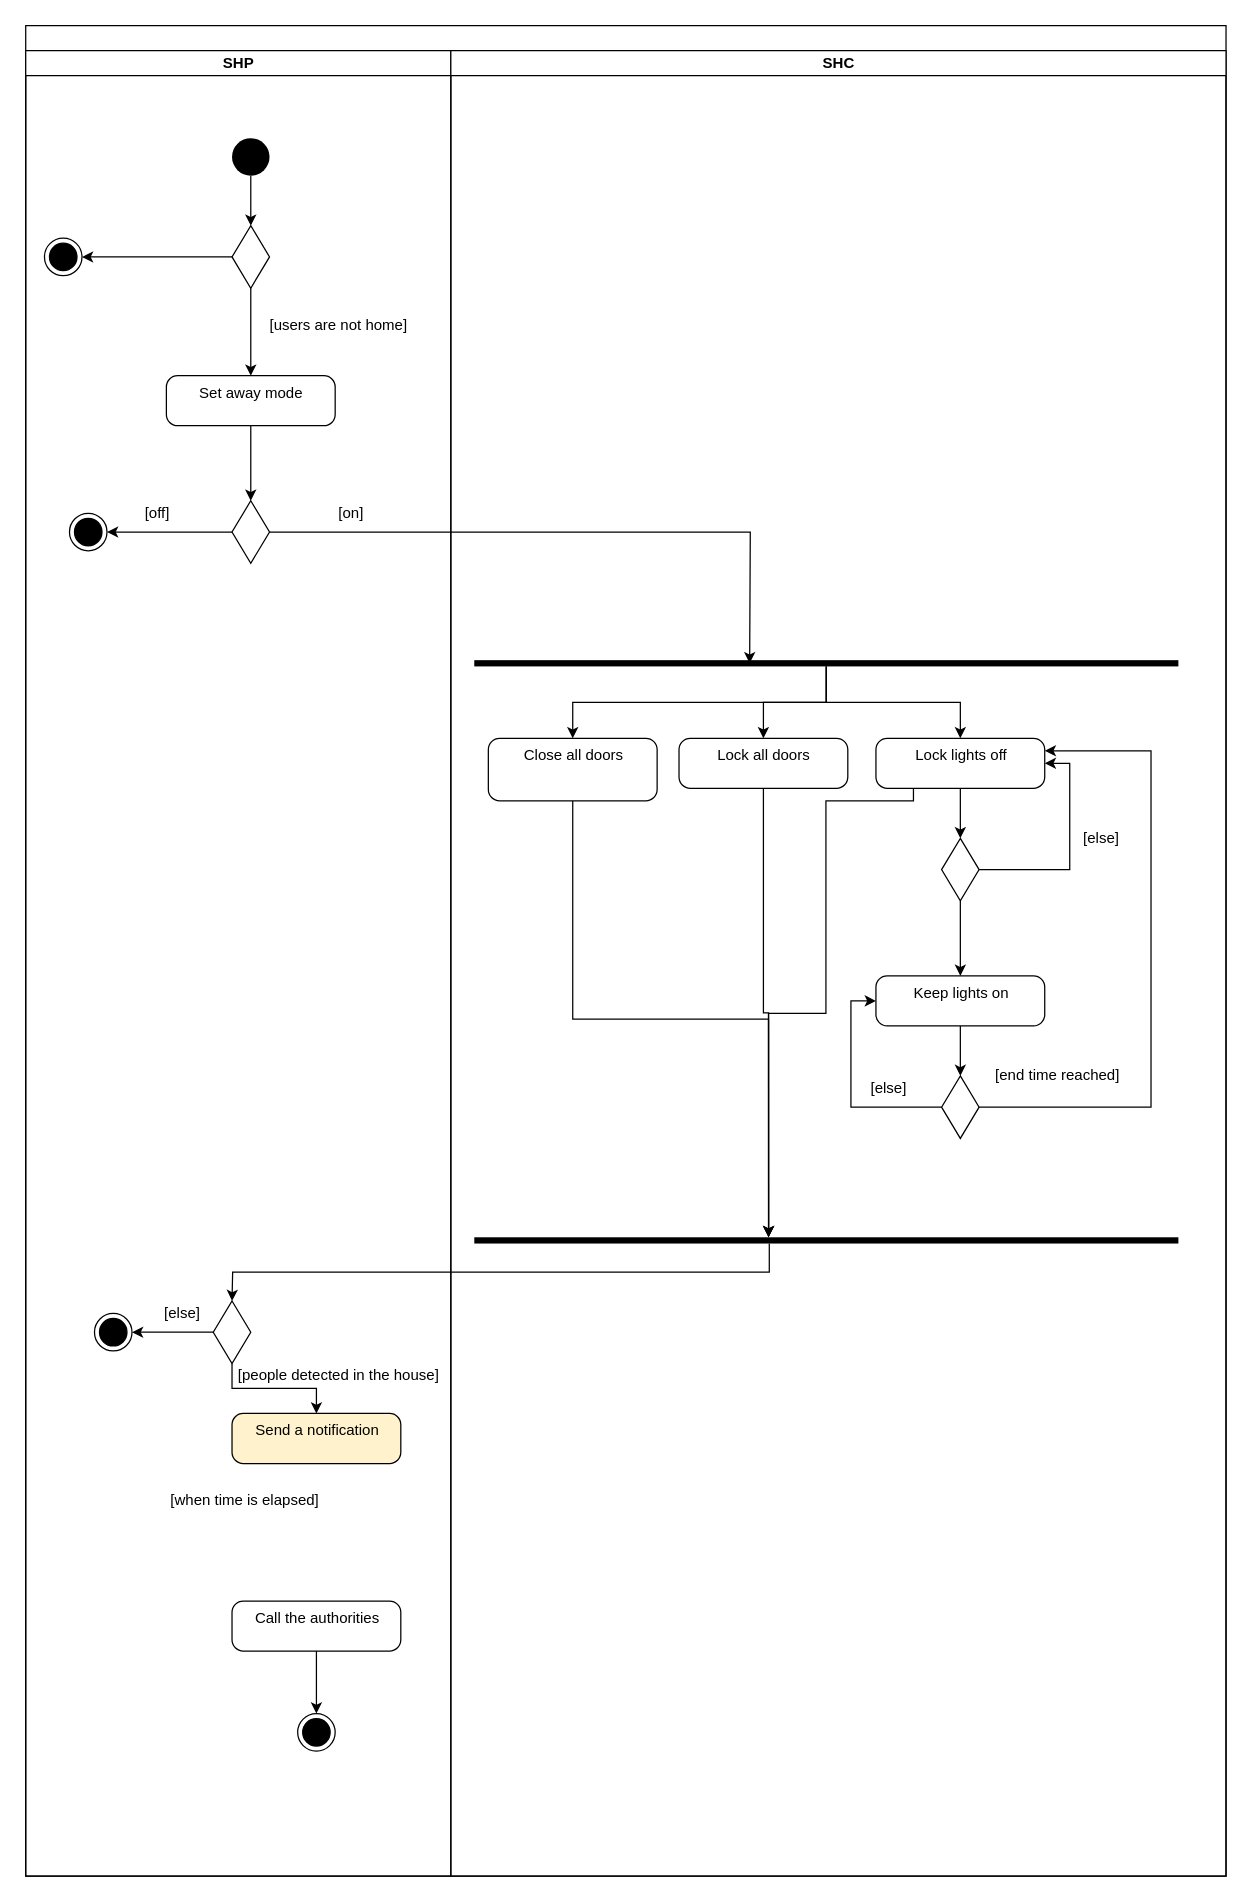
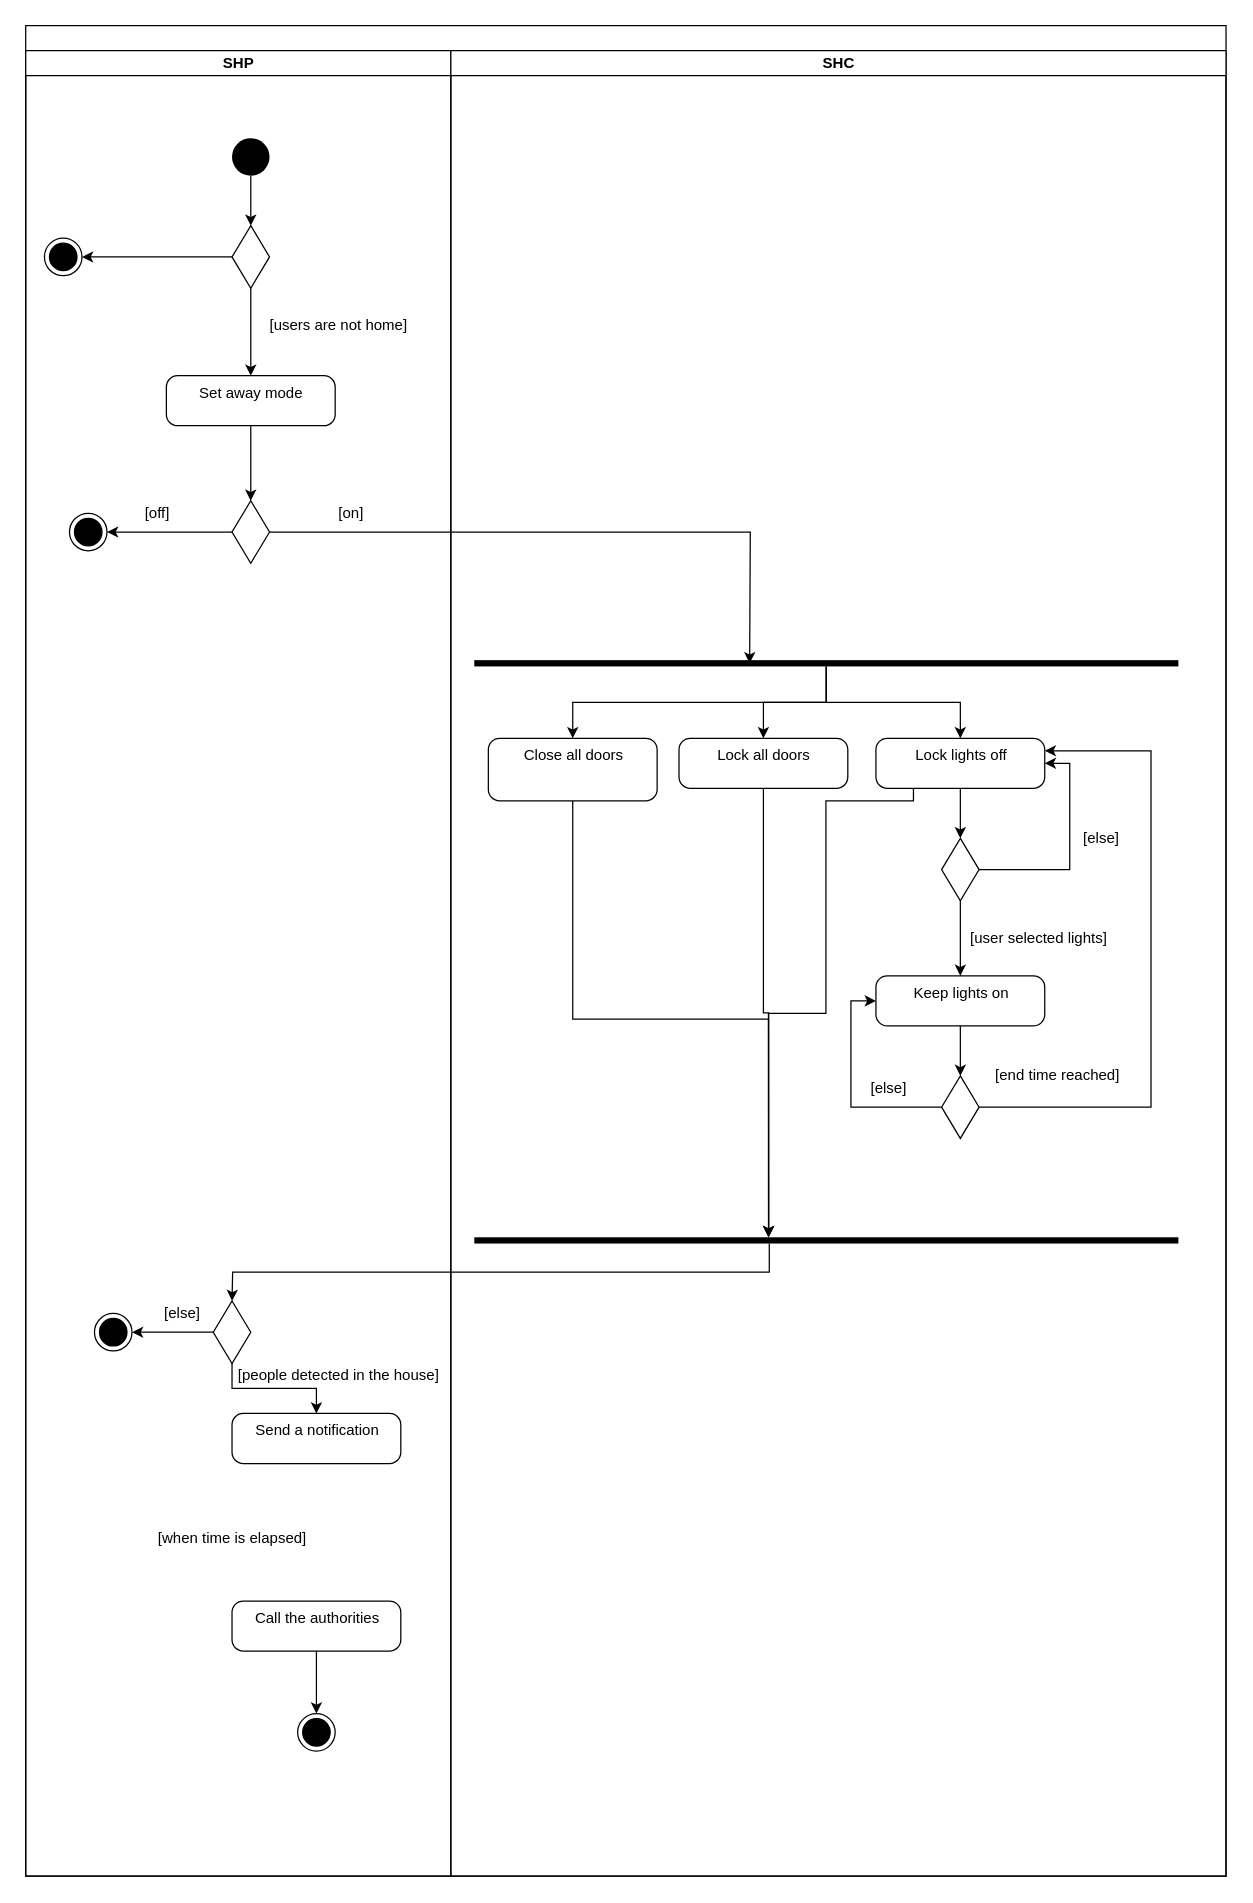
  <mxCell id="0" />
  <mxCell id="1" parent="0" />
  <mxCell id="2" value="" style="swimlane;html=1;childLayout=stackLayout;resizeParent=1;resizeParentMax=0;startSize=20;" vertex="1" parent="1"><mxGeometry x="20" y="20" width="960" height="1480" as="geometry"><mxRectangle x="-710" y="460" width="60" height="20" as="alternateBounds" /></mxGeometry></mxCell>
  <mxCell id="3" value="SHP" style="swimlane;html=1;startSize=20;" vertex="1" parent="2"><mxGeometry y="20" width="340" height="1460" as="geometry" /></mxCell>
  <mxCell id="4" value="" style="ellipse;fillColor=#000000;strokeColor=none;" vertex="1" parent="3"><mxGeometry x="165" y="70" width="30" height="30" as="geometry" /></mxCell>
  <mxCell id="5" value="" style="rhombus;whiteSpace=wrap;html=1;" vertex="1" parent="3"><mxGeometry x="165" y="140" width="30" height="50" as="geometry" /></mxCell>
  <mxCell id="6" style="edgeStyle=orthogonalEdgeStyle;rounded=0;orthogonalLoop=1;jettySize=auto;html=1;entryX=0.5;entryY=0;entryDx=0;entryDy=0;" edge="1" parent="3" source="4" target="5"><mxGeometry relative="1" as="geometry" /></mxCell>
  <mxCell id="7" value="" style="ellipse;html=1;shape=endState;fillColor=#000000;strokeColor=#000000;" vertex="1" parent="3"><mxGeometry x="15" y="150" width="30" height="30" as="geometry" /></mxCell>
  <mxCell id="8" style="edgeStyle=orthogonalEdgeStyle;rounded=0;orthogonalLoop=1;jettySize=auto;html=1;entryX=1;entryY=0.5;entryDx=0;entryDy=0;" edge="1" parent="3" source="5" target="7"><mxGeometry relative="1" as="geometry" /></mxCell>
  <mxCell id="9" value="Set away mode" style="html=1;align=center;verticalAlign=top;rounded=1;absoluteArcSize=1;arcSize=18;dashed=0;" vertex="1" parent="3"><mxGeometry x="112.5" y="260" width="135" height="40" as="geometry" /></mxCell>
  <mxCell id="10" style="edgeStyle=orthogonalEdgeStyle;rounded=0;orthogonalLoop=1;jettySize=auto;html=1;entryX=0.5;entryY=0;entryDx=0;entryDy=0;" edge="1" parent="3" source="5" target="9"><mxGeometry relative="1" as="geometry" /></mxCell>
  <mxCell id="11" value="[users are not home]" style="text;html=1;align=center;verticalAlign=middle;resizable=0;points=[];autosize=1;" vertex="1" parent="3"><mxGeometry x="185" y="210" width="130" height="20" as="geometry" /></mxCell>
  <mxCell id="12" value="" style="rhombus;whiteSpace=wrap;html=1;" vertex="1" parent="3"><mxGeometry x="165" y="360" width="30" height="50" as="geometry" /></mxCell>
  <mxCell id="13" style="edgeStyle=orthogonalEdgeStyle;rounded=0;orthogonalLoop=1;jettySize=auto;html=1;entryX=0.5;entryY=0;entryDx=0;entryDy=0;" edge="1" parent="3" source="9" target="12"><mxGeometry relative="1" as="geometry" /></mxCell>
  <mxCell id="14" value="" style="ellipse;html=1;shape=endState;fillColor=#000000;strokeColor=#000000;" vertex="1" parent="3"><mxGeometry x="35" y="370" width="30" height="30" as="geometry" /></mxCell>
  <mxCell id="15" style="edgeStyle=orthogonalEdgeStyle;rounded=0;orthogonalLoop=1;jettySize=auto;html=1;entryX=1;entryY=0.5;entryDx=0;entryDy=0;" edge="1" parent="3" source="12" target="14"><mxGeometry relative="1" as="geometry" /></mxCell>
  <mxCell id="16" value="[off]" style="text;html=1;align=center;verticalAlign=middle;resizable=0;points=[];autosize=1;" vertex="1" parent="3"><mxGeometry x="85" y="360" width="40" height="20" as="geometry" /></mxCell>
  <mxCell id="17" value="[on]" style="text;html=1;align=center;verticalAlign=middle;resizable=0;points=[];autosize=1;" vertex="1" parent="3"><mxGeometry x="240" y="360" width="40" height="20" as="geometry" /></mxCell>
  <mxCell id="18" style="edgeStyle=orthogonalEdgeStyle;rounded=0;orthogonalLoop=1;jettySize=auto;html=1;entryX=0.5;entryY=0;entryDx=0;entryDy=0;" edge="1" parent="3" source="20" target="21"><mxGeometry relative="1" as="geometry" /></mxCell>
  <mxCell id="19" style="edgeStyle=orthogonalEdgeStyle;rounded=0;orthogonalLoop=1;jettySize=auto;html=1;entryX=1;entryY=0.5;entryDx=0;entryDy=0;" edge="1" parent="3" source="20" target="23"><mxGeometry relative="1" as="geometry" /></mxCell>
  <mxCell id="20" value="" style="rhombus;whiteSpace=wrap;html=1;" vertex="1" parent="3"><mxGeometry x="150" y="1000" width="30" height="50" as="geometry" /></mxCell>
- <mxCell id="21" value="Send a notification" style="html=1;align=center;verticalAlign=top;rounded=1;absoluteArcSize=1;arcSize=18;dashed=0;fillColor=#fff2cc;" vertex="1" parent="3"><mxGeometry x="165" y="1090" width="135" height="40" as="geometry" /></mxCell>
+ <mxCell id="21" value="Send a notification" style="html=1;align=center;verticalAlign=top;rounded=1;absoluteArcSize=1;arcSize=18;dashed=0;" vertex="1" parent="3"><mxGeometry x="165" y="1090" width="135" height="40" as="geometry" /></mxCell>
  <mxCell id="22" value="[people detected in the house]" style="text;html=1;align=center;verticalAlign=middle;resizable=0;points=[];autosize=1;" vertex="1" parent="3"><mxGeometry x="160" y="1050" width="180" height="20" as="geometry" /></mxCell>
  <mxCell id="23" value="" style="ellipse;html=1;shape=endState;fillColor=#000000;strokeColor=#000000;" vertex="1" parent="3"><mxGeometry x="55" y="1010" width="30" height="30" as="geometry" /></mxCell>
  <mxCell id="24" value="[else]" style="text;html=1;align=center;verticalAlign=middle;resizable=0;points=[];autosize=1;" vertex="1" parent="3"><mxGeometry x="105" y="1000" width="40" height="20" as="geometry" /></mxCell>
  <mxCell id="25" style="edgeStyle=orthogonalEdgeStyle;rounded=0;orthogonalLoop=1;jettySize=auto;html=1;" edge="1" parent="3" source="26" target="28"><mxGeometry relative="1" as="geometry" /></mxCell>
  <mxCell id="26" value="Call the authorities" style="html=1;align=center;verticalAlign=top;rounded=1;absoluteArcSize=1;arcSize=18;dashed=0;" vertex="1" parent="3"><mxGeometry x="165" y="1240" width="135" height="40" as="geometry" /></mxCell>
- <mxCell id="27" value="[when time is elapsed]" style="text;html=1;align=center;verticalAlign=middle;resizable=0;points=[];autosize=1;" vertex="1" parent="3"><mxGeometry x="110" y="1150" width="130" height="20" as="geometry" /></mxCell>
+ <mxCell id="27" value="[when time is elapsed]" style="text;html=1;align=center;verticalAlign=middle;resizable=0;points=[];autosize=1;" vertex="1" parent="3"><mxGeometry x="100" y="1180" width="130" height="20" as="geometry" /></mxCell>
  <mxCell id="28" value="" style="ellipse;html=1;shape=endState;fillColor=#000000;strokeColor=#000000;" vertex="1" parent="3"><mxGeometry x="217.5" y="1330" width="30" height="30" as="geometry" /></mxCell>
  <mxCell id="29" style="edgeStyle=orthogonalEdgeStyle;rounded=0;orthogonalLoop=1;jettySize=auto;html=1;" edge="1" parent="2" source="12"><mxGeometry relative="1" as="geometry"><mxPoint x="579" y="510" as="targetPoint" /></mxGeometry></mxCell>
  <mxCell id="30" value="SHC" style="swimlane;html=1;startSize=20;" vertex="1" parent="2"><mxGeometry x="340" y="20" width="620" height="1460" as="geometry" /></mxCell>
  <mxCell id="31" style="edgeStyle=orthogonalEdgeStyle;rounded=0;orthogonalLoop=1;jettySize=auto;html=1;entryX=0.5;entryY=0;entryDx=0;entryDy=0;" edge="1" parent="30" source="34" target="36"><mxGeometry relative="1" as="geometry" /></mxCell>
  <mxCell id="32" style="edgeStyle=orthogonalEdgeStyle;rounded=0;orthogonalLoop=1;jettySize=auto;html=1;" edge="1" parent="30" source="34" target="37"><mxGeometry relative="1" as="geometry" /></mxCell>
  <mxCell id="33" style="edgeStyle=orthogonalEdgeStyle;rounded=0;orthogonalLoop=1;jettySize=auto;html=1;" edge="1" parent="30" source="34" target="40"><mxGeometry relative="1" as="geometry" /></mxCell>
  <mxCell id="34" value="" style="html=1;points=[];perimeter=orthogonalPerimeter;fillColor=#000000;strokeColor=none;rotation=90;" vertex="1" parent="30"><mxGeometry x="297.82" y="208.44" width="5" height="563.13" as="geometry" /></mxCell>
  <mxCell id="35" style="edgeStyle=orthogonalEdgeStyle;rounded=0;orthogonalLoop=1;jettySize=auto;html=1;entryX=-0.041;entryY=0.582;entryDx=0;entryDy=0;entryPerimeter=0;" edge="1" parent="30" source="36" target="53"><mxGeometry relative="1" as="geometry" /></mxCell>
  <mxCell id="36" value="Close all doors" style="html=1;align=center;verticalAlign=top;rounded=1;absoluteArcSize=1;arcSize=18;dashed=0;" vertex="1" parent="30"><mxGeometry x="30" y="550" width="135" height="50" as="geometry" /></mxCell>
  <mxCell id="37" value="Lock all doors" style="html=1;align=center;verticalAlign=top;rounded=1;absoluteArcSize=1;arcSize=18;dashed=0;" vertex="1" parent="30"><mxGeometry x="182.5" y="550" width="135" height="40" as="geometry" /></mxCell>
  <mxCell id="38" style="edgeStyle=orthogonalEdgeStyle;rounded=0;orthogonalLoop=1;jettySize=auto;html=1;" edge="1" parent="30" source="40" target="43"><mxGeometry relative="1" as="geometry" /></mxCell>
  <mxCell id="39" style="edgeStyle=orthogonalEdgeStyle;rounded=0;orthogonalLoop=1;jettySize=auto;html=1;entryX=-0.013;entryY=0.582;entryDx=0;entryDy=0;entryPerimeter=0;" edge="1" parent="30" source="40" target="53"><mxGeometry relative="1" as="geometry"><Array as="points"><mxPoint x="370" y="600" /><mxPoint x="300" y="600" /><mxPoint x="300" y="770" /><mxPoint x="254" y="770" /></Array></mxGeometry></mxCell>
  <mxCell id="40" value="Lock lights off" style="html=1;align=center;verticalAlign=top;rounded=1;absoluteArcSize=1;arcSize=18;dashed=0;" vertex="1" parent="30"><mxGeometry x="340" y="550" width="135" height="40" as="geometry" /></mxCell>
  <mxCell id="41" style="edgeStyle=orthogonalEdgeStyle;rounded=0;orthogonalLoop=1;jettySize=auto;html=1;" edge="1" parent="30" source="43" target="45"><mxGeometry relative="1" as="geometry" /></mxCell>
  <mxCell id="42" style="edgeStyle=orthogonalEdgeStyle;rounded=0;orthogonalLoop=1;jettySize=auto;html=1;entryX=1;entryY=0.5;entryDx=0;entryDy=0;" edge="1" parent="30" source="43" target="40"><mxGeometry relative="1" as="geometry"><Array as="points"><mxPoint x="495" y="655" /><mxPoint x="495" y="570" /></Array></mxGeometry></mxCell>
  <mxCell id="43" value="" style="rhombus;whiteSpace=wrap;html=1;" vertex="1" parent="30"><mxGeometry x="392.5" y="630" width="30" height="50" as="geometry" /></mxCell>
  <mxCell id="44" style="edgeStyle=orthogonalEdgeStyle;rounded=0;orthogonalLoop=1;jettySize=auto;html=1;entryX=0.5;entryY=0;entryDx=0;entryDy=0;" edge="1" parent="30" source="45" target="50"><mxGeometry relative="1" as="geometry" /></mxCell>
  <mxCell id="45" value="Keep lights on" style="html=1;align=center;verticalAlign=top;rounded=1;absoluteArcSize=1;arcSize=18;dashed=0;" vertex="1" parent="30"><mxGeometry x="340" y="740" width="135" height="40" as="geometry" /></mxCell>
+ <mxCell id="46" value="[user selected lights]" style="text;html=1;align=center;verticalAlign=middle;resizable=0;points=[];autosize=1;" vertex="1" parent="30"><mxGeometry x="410" y="700" width="120" height="20" as="geometry" /></mxCell>
  <mxCell id="47" value="[else]" style="text;html=1;align=center;verticalAlign=middle;resizable=0;points=[];autosize=1;" vertex="1" parent="30"><mxGeometry x="500" y="620" width="40" height="20" as="geometry" /></mxCell>
  <mxCell id="48" style="edgeStyle=orthogonalEdgeStyle;rounded=0;orthogonalLoop=1;jettySize=auto;html=1;entryX=1;entryY=0.25;entryDx=0;entryDy=0;" edge="1" parent="30" source="50" target="40"><mxGeometry relative="1" as="geometry"><Array as="points"><mxPoint x="560" y="845" /><mxPoint x="560" y="560" /></Array></mxGeometry></mxCell>
  <mxCell id="49" style="edgeStyle=orthogonalEdgeStyle;rounded=0;orthogonalLoop=1;jettySize=auto;html=1;entryX=0;entryY=0.5;entryDx=0;entryDy=0;" edge="1" parent="30" source="50" target="45"><mxGeometry relative="1" as="geometry"><Array as="points"><mxPoint x="320" y="845" /><mxPoint x="320" y="760" /></Array></mxGeometry></mxCell>
  <mxCell id="50" value="" style="rhombus;whiteSpace=wrap;html=1;" vertex="1" parent="30"><mxGeometry x="392.5" y="820" width="30" height="50" as="geometry" /></mxCell>
  <mxCell id="51" value="[end time reached]" style="text;html=1;align=center;verticalAlign=middle;resizable=0;points=[];autosize=1;" vertex="1" parent="30"><mxGeometry x="430" y="810" width="110" height="20" as="geometry" /></mxCell>
  <mxCell id="52" value="[else]" style="text;html=1;align=center;verticalAlign=middle;resizable=0;points=[];autosize=1;" vertex="1" parent="30"><mxGeometry x="330" y="820" width="40" height="20" as="geometry" /></mxCell>
  <mxCell id="53" value="" style="html=1;points=[];perimeter=orthogonalPerimeter;fillColor=#000000;strokeColor=none;rotation=90;" vertex="1" parent="30"><mxGeometry x="297.82" y="670" width="5" height="563.13" as="geometry" /></mxCell>
  <mxCell id="54" style="edgeStyle=orthogonalEdgeStyle;rounded=0;orthogonalLoop=1;jettySize=auto;html=1;entryX=0.006;entryY=0.582;entryDx=0;entryDy=0;entryPerimeter=0;" edge="1" parent="30" source="37" target="53"><mxGeometry relative="1" as="geometry"><mxPoint x="253" y="948" as="targetPoint" /></mxGeometry></mxCell>
  <mxCell id="55" style="edgeStyle=orthogonalEdgeStyle;rounded=0;orthogonalLoop=1;jettySize=auto;html=1;entryX=0.5;entryY=0;entryDx=0;entryDy=0;exitX=0.987;exitY=0.581;exitDx=0;exitDy=0;exitPerimeter=0;" edge="1" parent="2" source="53"><mxGeometry relative="1" as="geometry"><mxPoint x="165" y="1020" as="targetPoint" /></mxGeometry></mxCell>
